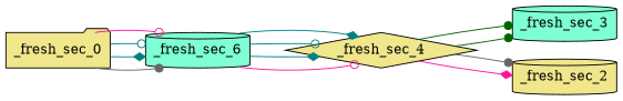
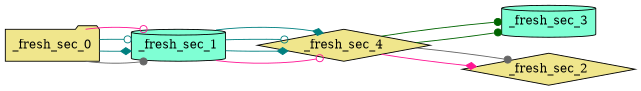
  digraph {
    rankdir=LR
    node [fillcolor=khaki shape=cylinder style=filled]
    edge [arrowhead=dot color=teal]
    _fresh_sec_0 [shape=folder]
-   _fresh_sec_1 [fillcolor=aquamarine label=_fresh_sec_6]
+   _fresh_sec_1 [fillcolor=aquamarine]
    _fresh_sec_4 [shape=diamond]
    _fresh_sec_3 [fillcolor=aquamarine]
-   _fresh_sec_2
+   _fresh_sec_2 [shape=diamond]
    subgraph sub_1 {
      _fresh_sec_0
      _fresh_sec_1
      _fresh_sec_4
      _fresh_sec_3
      _fresh_sec_2
    }
    subgraph sub_2 {
      _fresh_sec_1
      _fresh_sec_4
      _fresh_sec_3
      _fresh_sec_2
    }
    subgraph sub_3 {
      _fresh_sec_0
      _fresh_sec_1
      _fresh_sec_4
    }
    subgraph sub_4 {
      _fresh_sec_1
      _fresh_sec_4
    }
    _fresh_sec_0 -> _fresh_sec_1 [color=gray40]
    _fresh_sec_0 -> _fresh_sec_1 [arrowhead=diamond]
    _fresh_sec_0 -> _fresh_sec_1 [arrowhead=odot]
    _fresh_sec_0 -> _fresh_sec_1 [arrowhead=odot color=deeppink]
    _fresh_sec_1 -> _fresh_sec_4 [arrowhead=odot color=deeppink]
    _fresh_sec_1 -> _fresh_sec_4 [arrowhead=diamond]
    _fresh_sec_1 -> _fresh_sec_4 [arrowhead=odot]
    _fresh_sec_1 -> _fresh_sec_4 [arrowhead=diamond]
    _fresh_sec_4 -> _fresh_sec_3 [color=darkgreen]
    _fresh_sec_4 -> _fresh_sec_3 [color=darkgreen]
    _fresh_sec_4 -> _fresh_sec_2 [arrowhead=diamond color=deeppink]
    _fresh_sec_4 -> _fresh_sec_2 [color=gray40]
  }
